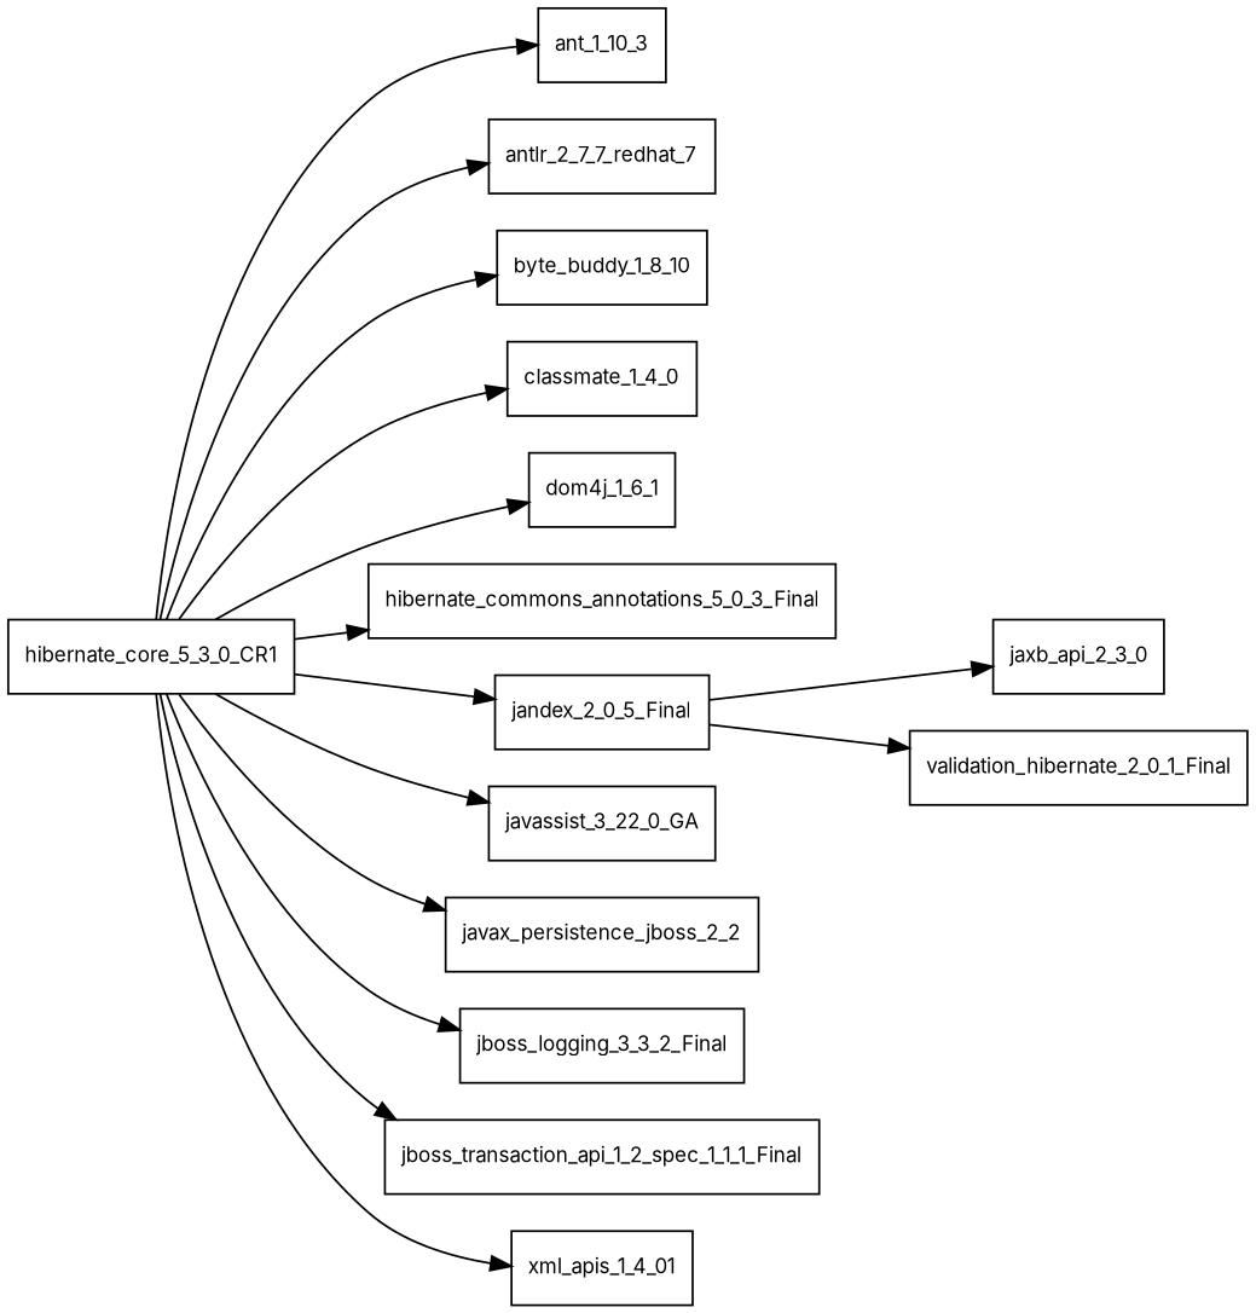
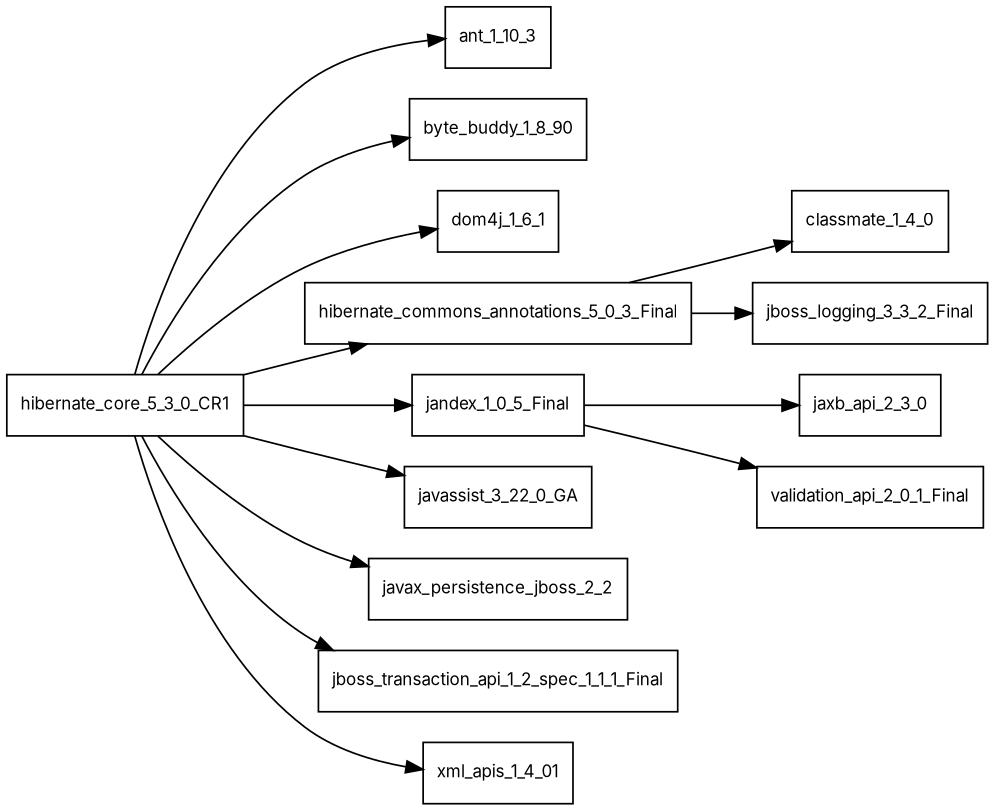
  digraph {
    fontname=Inter
    rankdir=LR
    node [fontname=Inter fontsize=10.0 shape=box]
    edge [fontname=Inter]
    hibernate_core_5_3_0_CR1
    ant_1_10_3
-   antlr_2_7_7_redhat_7
-   byte_buddy_1_8_10
+   byte_buddy_1_8_10 [label=byte_buddy_1_8_90]
    classmate_1_4_0
    dom4j_1_6_1
    hibernate_commons_annotations_5_0_3_Final
-   jandex_2_0_5_Final
+   jandex_2_0_5_Final [label=jandex_1_0_5_Final]
    javassist_3_22_0_GA
    n10 [label=javax_persistence_jboss_2_2]
    jboss_logging_3_3_2_Final
    jboss_transaction_api_1_2_spec_1_1_1_Final
    xml_apis_1_4_01
    jaxb_api_2_3_0
-   validation_api_2_0_1_Final [label=validation_hibernate_2_0_1_Final]
+   validation_api_2_0_1_Final
    hibernate_core_5_3_0_CR1 -> ant_1_10_3
-   hibernate_core_5_3_0_CR1 -> antlr_2_7_7_redhat_7
    hibernate_core_5_3_0_CR1 -> byte_buddy_1_8_10
-   hibernate_core_5_3_0_CR1 -> classmate_1_4_0
+   hibernate_commons_annotations_5_0_3_Final -> classmate_1_4_0
    hibernate_core_5_3_0_CR1 -> dom4j_1_6_1
    hibernate_core_5_3_0_CR1 -> hibernate_commons_annotations_5_0_3_Final
    hibernate_core_5_3_0_CR1 -> jandex_2_0_5_Final
    hibernate_core_5_3_0_CR1 -> javassist_3_22_0_GA
    hibernate_core_5_3_0_CR1 -> n10
-   hibernate_core_5_3_0_CR1 -> jboss_logging_3_3_2_Final
+   hibernate_commons_annotations_5_0_3_Final -> jboss_logging_3_3_2_Final
    hibernate_core_5_3_0_CR1 -> jboss_transaction_api_1_2_spec_1_1_1_Final
    hibernate_core_5_3_0_CR1 -> xml_apis_1_4_01
    jandex_2_0_5_Final -> jaxb_api_2_3_0
    jandex_2_0_5_Final -> validation_api_2_0_1_Final
  }
